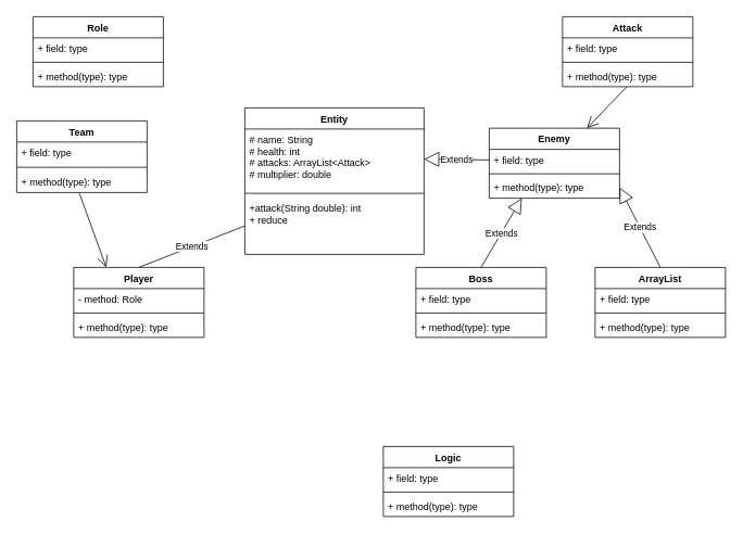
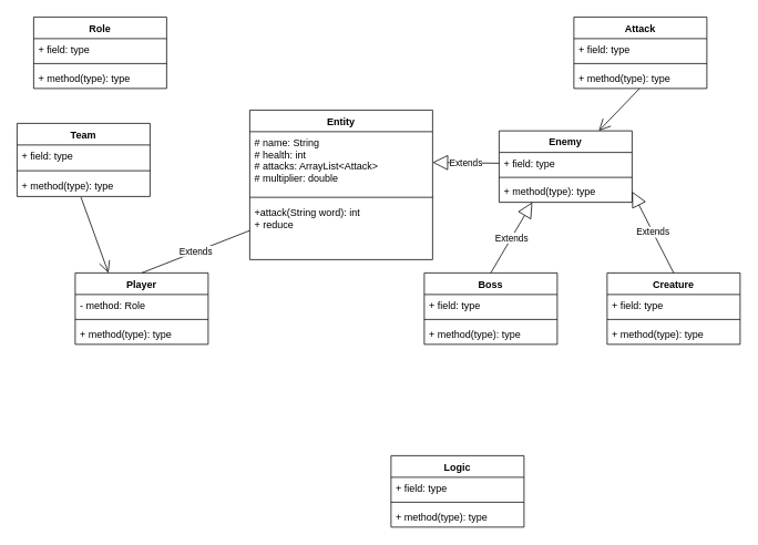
  <mxCell id="0" />
  <mxCell id="1" parent="0" />
  <mxCell id="2" value="Entity" style="swimlane;fontStyle=1;align=center;verticalAlign=top;childLayout=stackLayout;horizontal=1;startSize=26;horizontalStack=0;resizeParent=1;resizeParentMax=0;resizeLast=0;collapsible=1;marginBottom=0;" vertex="1" parent="1"><mxGeometry x="300" y="132" width="220" height="180" as="geometry" /></mxCell>
  <mxCell id="3" value="# name: String&#10;# health: int&#10;# attacks: ArrayList&lt;Attack&gt;&#10;# multiplier: double" style="text;strokeColor=none;fillColor=none;align=left;verticalAlign=top;spacingLeft=4;spacingRight=4;overflow=hidden;rotatable=0;points=[[0,0.5],[1,0.5]];portConstraint=eastwest;" vertex="1" parent="2"><mxGeometry y="26" width="220" height="74" as="geometry" /></mxCell>
  <mxCell id="4" value="" style="line;strokeWidth=1;fillColor=none;align=left;verticalAlign=middle;spacingTop=-1;spacingLeft=3;spacingRight=3;rotatable=0;labelPosition=right;points=[];portConstraint=eastwest;" vertex="1" parent="2"><mxGeometry y="100" width="220" height="10" as="geometry" /></mxCell>
- <mxCell id="5" value="+attack(String double): int&#10;+ reduce" style="text;strokeColor=none;fillColor=none;align=left;verticalAlign=top;spacingLeft=4;spacingRight=4;overflow=hidden;rotatable=0;points=[[0,0.5],[1,0.5]];portConstraint=eastwest;" vertex="1" parent="2"><mxGeometry y="110" width="220" height="70" as="geometry" /></mxCell>
+ <mxCell id="5" value="+attack(String word): int&#10;+ reduce" style="text;strokeColor=none;fillColor=none;align=left;verticalAlign=top;spacingLeft=4;spacingRight=4;overflow=hidden;rotatable=0;points=[[0,0.5],[1,0.5]];portConstraint=eastwest;" vertex="1" parent="2"><mxGeometry y="110" width="220" height="70" as="geometry" /></mxCell>
  <mxCell id="6" value="Team" style="swimlane;fontStyle=1;align=center;verticalAlign=top;childLayout=stackLayout;horizontal=1;startSize=26;horizontalStack=0;resizeParent=1;resizeParentMax=0;resizeLast=0;collapsible=1;marginBottom=0;" vertex="1" parent="1"><mxGeometry x="20" y="148" width="160" height="88" as="geometry" /></mxCell>
  <mxCell id="7" value="+ field: type" style="text;strokeColor=none;fillColor=none;align=left;verticalAlign=top;spacingLeft=4;spacingRight=4;overflow=hidden;rotatable=0;points=[[0,0.5],[1,0.5]];portConstraint=eastwest;" vertex="1" parent="6"><mxGeometry y="26" width="160" height="26" as="geometry" /></mxCell>
  <mxCell id="8" value="" style="line;strokeWidth=1;fillColor=none;align=left;verticalAlign=middle;spacingTop=-1;spacingLeft=3;spacingRight=3;rotatable=0;labelPosition=right;points=[];portConstraint=eastwest;" vertex="1" parent="6"><mxGeometry y="52" width="160" height="10" as="geometry" /></mxCell>
  <mxCell id="9" value="+ method(type): type" style="text;strokeColor=none;fillColor=none;align=left;verticalAlign=top;spacingLeft=4;spacingRight=4;overflow=hidden;rotatable=0;points=[[0,0.5],[1,0.5]];portConstraint=eastwest;" vertex="1" parent="6"><mxGeometry y="62" width="160" height="26" as="geometry" /></mxCell>
  <mxCell id="10" value="Enemy" style="swimlane;fontStyle=1;align=center;verticalAlign=top;childLayout=stackLayout;horizontal=1;startSize=26;horizontalStack=0;resizeParent=1;resizeParentMax=0;resizeLast=0;collapsible=1;marginBottom=0;" vertex="1" parent="1"><mxGeometry x="600" y="157" width="160" height="86" as="geometry" /></mxCell>
  <mxCell id="11" value="+ field: type" style="text;strokeColor=none;fillColor=none;align=left;verticalAlign=top;spacingLeft=4;spacingRight=4;overflow=hidden;rotatable=0;points=[[0,0.5],[1,0.5]];portConstraint=eastwest;" vertex="1" parent="10"><mxGeometry y="26" width="160" height="26" as="geometry" /></mxCell>
  <mxCell id="12" value="" style="line;strokeWidth=1;fillColor=none;align=left;verticalAlign=middle;spacingTop=-1;spacingLeft=3;spacingRight=3;rotatable=0;labelPosition=right;points=[];portConstraint=eastwest;" vertex="1" parent="10"><mxGeometry y="52" width="160" height="8" as="geometry" /></mxCell>
  <mxCell id="13" value="+ method(type): type" style="text;strokeColor=none;fillColor=none;align=left;verticalAlign=top;spacingLeft=4;spacingRight=4;overflow=hidden;rotatable=0;points=[[0,0.5],[1,0.5]];portConstraint=eastwest;" vertex="1" parent="10"><mxGeometry y="60" width="160" height="26" as="geometry" /></mxCell>
  <mxCell id="14" value="Boss" style="swimlane;fontStyle=1;align=center;verticalAlign=top;childLayout=stackLayout;horizontal=1;startSize=26;horizontalStack=0;resizeParent=1;resizeParentMax=0;resizeLast=0;collapsible=1;marginBottom=0;" vertex="1" parent="1"><mxGeometry x="510" y="328" width="160" height="86" as="geometry" /></mxCell>
  <mxCell id="15" value="+ field: type" style="text;strokeColor=none;fillColor=none;align=left;verticalAlign=top;spacingLeft=4;spacingRight=4;overflow=hidden;rotatable=0;points=[[0,0.5],[1,0.5]];portConstraint=eastwest;" vertex="1" parent="14"><mxGeometry y="26" width="160" height="26" as="geometry" /></mxCell>
  <mxCell id="16" value="" style="line;strokeWidth=1;fillColor=none;align=left;verticalAlign=middle;spacingTop=-1;spacingLeft=3;spacingRight=3;rotatable=0;labelPosition=right;points=[];portConstraint=eastwest;" vertex="1" parent="14"><mxGeometry y="52" width="160" height="8" as="geometry" /></mxCell>
  <mxCell id="17" value="+ method(type): type" style="text;strokeColor=none;fillColor=none;align=left;verticalAlign=top;spacingLeft=4;spacingRight=4;overflow=hidden;rotatable=0;points=[[0,0.5],[1,0.5]];portConstraint=eastwest;" vertex="1" parent="14"><mxGeometry y="60" width="160" height="26" as="geometry" /></mxCell>
- <mxCell id="18" value="ArrayList" style="swimlane;fontStyle=1;align=center;verticalAlign=top;childLayout=stackLayout;horizontal=1;startSize=26;horizontalStack=0;resizeParent=1;resizeParentMax=0;resizeLast=0;collapsible=1;marginBottom=0;" vertex="1" parent="1"><mxGeometry x="730" y="328" width="160" height="86" as="geometry" /></mxCell>
+ <mxCell id="18" value="Creature" style="swimlane;fontStyle=1;align=center;verticalAlign=top;childLayout=stackLayout;horizontal=1;startSize=26;horizontalStack=0;resizeParent=1;resizeParentMax=0;resizeLast=0;collapsible=1;marginBottom=0;" vertex="1" parent="1"><mxGeometry x="730" y="328" width="160" height="86" as="geometry" /></mxCell>
  <mxCell id="19" value="+ field: type" style="text;strokeColor=none;fillColor=none;align=left;verticalAlign=top;spacingLeft=4;spacingRight=4;overflow=hidden;rotatable=0;points=[[0,0.5],[1,0.5]];portConstraint=eastwest;" vertex="1" parent="18"><mxGeometry y="26" width="160" height="26" as="geometry" /></mxCell>
  <mxCell id="20" value="" style="line;strokeWidth=1;fillColor=none;align=left;verticalAlign=middle;spacingTop=-1;spacingLeft=3;spacingRight=3;rotatable=0;labelPosition=right;points=[];portConstraint=eastwest;" vertex="1" parent="18"><mxGeometry y="52" width="160" height="8" as="geometry" /></mxCell>
  <mxCell id="21" value="+ method(type): type" style="text;strokeColor=none;fillColor=none;align=left;verticalAlign=top;spacingLeft=4;spacingRight=4;overflow=hidden;rotatable=0;points=[[0,0.5],[1,0.5]];portConstraint=eastwest;" vertex="1" parent="18"><mxGeometry y="60" width="160" height="26" as="geometry" /></mxCell>
  <mxCell id="22" value="Logic&#10;" style="swimlane;fontStyle=1;align=center;verticalAlign=top;childLayout=stackLayout;horizontal=1;startSize=26;horizontalStack=0;resizeParent=1;resizeParentMax=0;resizeLast=0;collapsible=1;marginBottom=0;" vertex="1" parent="1"><mxGeometry x="470" y="548" width="160" height="86" as="geometry" /></mxCell>
  <mxCell id="23" value="+ field: type" style="text;strokeColor=none;fillColor=none;align=left;verticalAlign=top;spacingLeft=4;spacingRight=4;overflow=hidden;rotatable=0;points=[[0,0.5],[1,0.5]];portConstraint=eastwest;" vertex="1" parent="22"><mxGeometry y="26" width="160" height="26" as="geometry" /></mxCell>
  <mxCell id="24" value="" style="line;strokeWidth=1;fillColor=none;align=left;verticalAlign=middle;spacingTop=-1;spacingLeft=3;spacingRight=3;rotatable=0;labelPosition=right;points=[];portConstraint=eastwest;" vertex="1" parent="22"><mxGeometry y="52" width="160" height="8" as="geometry" /></mxCell>
  <mxCell id="25" value="+ method(type): type" style="text;strokeColor=none;fillColor=none;align=left;verticalAlign=top;spacingLeft=4;spacingRight=4;overflow=hidden;rotatable=0;points=[[0,0.5],[1,0.5]];portConstraint=eastwest;" vertex="1" parent="22"><mxGeometry y="60" width="160" height="26" as="geometry" /></mxCell>
  <mxCell id="26" value="Attack" style="swimlane;fontStyle=1;align=center;verticalAlign=top;childLayout=stackLayout;horizontal=1;startSize=26;horizontalStack=0;resizeParent=1;resizeParentMax=0;resizeLast=0;collapsible=1;marginBottom=0;" vertex="1" parent="1"><mxGeometry x="690" y="20" width="160" height="86" as="geometry" /></mxCell>
  <mxCell id="27" value="+ field: type" style="text;strokeColor=none;fillColor=none;align=left;verticalAlign=top;spacingLeft=4;spacingRight=4;overflow=hidden;rotatable=0;points=[[0,0.5],[1,0.5]];portConstraint=eastwest;" vertex="1" parent="26"><mxGeometry y="26" width="160" height="26" as="geometry" /></mxCell>
  <mxCell id="28" value="" style="line;strokeWidth=1;fillColor=none;align=left;verticalAlign=middle;spacingTop=-1;spacingLeft=3;spacingRight=3;rotatable=0;labelPosition=right;points=[];portConstraint=eastwest;" vertex="1" parent="26"><mxGeometry y="52" width="160" height="8" as="geometry" /></mxCell>
  <mxCell id="29" value="+ method(type): type" style="text;strokeColor=none;fillColor=none;align=left;verticalAlign=top;spacingLeft=4;spacingRight=4;overflow=hidden;rotatable=0;points=[[0,0.5],[1,0.5]];portConstraint=eastwest;" vertex="1" parent="26"><mxGeometry y="60" width="160" height="26" as="geometry" /></mxCell>
  <mxCell id="30" value="Role" style="swimlane;fontStyle=1;align=center;verticalAlign=top;childLayout=stackLayout;horizontal=1;startSize=26;horizontalStack=0;resizeParent=1;resizeParentMax=0;resizeLast=0;collapsible=1;marginBottom=0;" vertex="1" parent="1"><mxGeometry x="40" y="20" width="160" height="86" as="geometry" /></mxCell>
  <mxCell id="31" value="+ field: type" style="text;strokeColor=none;fillColor=none;align=left;verticalAlign=top;spacingLeft=4;spacingRight=4;overflow=hidden;rotatable=0;points=[[0,0.5],[1,0.5]];portConstraint=eastwest;" vertex="1" parent="30"><mxGeometry y="26" width="160" height="26" as="geometry" /></mxCell>
  <mxCell id="32" value="" style="line;strokeWidth=1;fillColor=none;align=left;verticalAlign=middle;spacingTop=-1;spacingLeft=3;spacingRight=3;rotatable=0;labelPosition=right;points=[];portConstraint=eastwest;" vertex="1" parent="30"><mxGeometry y="52" width="160" height="8" as="geometry" /></mxCell>
  <mxCell id="33" value="+ method(type): type" style="text;strokeColor=none;fillColor=none;align=left;verticalAlign=top;spacingLeft=4;spacingRight=4;overflow=hidden;rotatable=0;points=[[0,0.5],[1,0.5]];portConstraint=eastwest;" vertex="1" parent="30"><mxGeometry y="60" width="160" height="26" as="geometry" /></mxCell>
  <mxCell id="34" value="Extends" style="endArrow=block;endSize=16;endFill=0;html=1;entryX=0.25;entryY=1;entryDx=0;entryDy=0;exitX=0.5;exitY=0;exitDx=0;exitDy=0;entryPerimeter=0;" edge="1" parent="1" source="14" target="13"><mxGeometry width="160" relative="1" as="geometry"><mxPoint x="700" y="188" as="sourcePoint" /><mxPoint x="860" y="188" as="targetPoint" /></mxGeometry></mxCell>
  <mxCell id="35" value="Extends" style="endArrow=block;endSize=16;endFill=0;html=1;exitX=0.5;exitY=0;exitDx=0;exitDy=0;entryX=1;entryY=0.5;entryDx=0;entryDy=0;" edge="1" parent="1" source="18" target="13"><mxGeometry width="160" relative="1" as="geometry"><mxPoint x="1150" y="188" as="sourcePoint" /><mxPoint x="1310" y="188" as="targetPoint" /></mxGeometry></mxCell>
  <mxCell id="36" value="Player" style="swimlane;fontStyle=1;align=center;verticalAlign=top;childLayout=stackLayout;horizontal=1;startSize=26;horizontalStack=0;resizeParent=1;resizeParentMax=0;resizeLast=0;collapsible=1;marginBottom=0;" vertex="1" parent="1"><mxGeometry x="90" y="328" width="160" height="86" as="geometry" /></mxCell>
  <mxCell id="37" value="- method: Role" style="text;strokeColor=none;fillColor=none;align=left;verticalAlign=top;spacingLeft=4;spacingRight=4;overflow=hidden;rotatable=0;points=[[0,0.5],[1,0.5]];portConstraint=eastwest;" vertex="1" parent="36"><mxGeometry y="26" width="160" height="26" as="geometry" /></mxCell>
  <mxCell id="38" value="" style="line;strokeWidth=1;fillColor=none;align=left;verticalAlign=middle;spacingTop=-1;spacingLeft=3;spacingRight=3;rotatable=0;labelPosition=right;points=[];portConstraint=eastwest;" vertex="1" parent="36"><mxGeometry y="52" width="160" height="8" as="geometry" /></mxCell>
  <mxCell id="39" value="+ method(type): type" style="text;strokeColor=none;fillColor=none;align=left;verticalAlign=top;spacingLeft=4;spacingRight=4;overflow=hidden;rotatable=0;points=[[0,0.5],[1,0.5]];portConstraint=eastwest;" vertex="1" parent="36"><mxGeometry y="60" width="160" height="26" as="geometry" /></mxCell>
  <mxCell id="40" value="Extends" style="endArrow=none;endSize=16;endFill=0;html=1;exitX=0.5;exitY=0;exitDx=0;exitDy=0;entryX=0;entryY=0.5;entryDx=0;entryDy=0;" edge="1" parent="1" source="36" target="5"><mxGeometry width="160" relative="1" as="geometry"><mxPoint x="440" y="368" as="sourcePoint" /><mxPoint x="600" y="368" as="targetPoint" /></mxGeometry></mxCell>
  <mxCell id="41" value="" style="endArrow=open;endFill=1;endSize=12;html=1;exitX=0.481;exitY=1.038;exitDx=0;exitDy=0;exitPerimeter=0;entryX=0.25;entryY=0;entryDx=0;entryDy=0;" edge="1" parent="1" source="9" target="36"><mxGeometry width="160" relative="1" as="geometry"><mxPoint x="90" y="258" as="sourcePoint" /><mxPoint x="250" y="258" as="targetPoint" /></mxGeometry></mxCell>
  <mxCell id="42" value="Extends" style="endArrow=block;endSize=16;endFill=0;html=1;exitX=0;exitY=0.5;exitDx=0;exitDy=0;entryX=1;entryY=0.5;entryDx=0;entryDy=0;" edge="1" parent="1" source="11" target="3"><mxGeometry width="160" relative="1" as="geometry"><mxPoint x="520" y="68" as="sourcePoint" /><mxPoint x="680" y="68" as="targetPoint" /></mxGeometry></mxCell>
  <mxCell id="43" value="" style="endArrow=open;endFill=1;endSize=12;html=1;exitX=0.494;exitY=1;exitDx=0;exitDy=0;exitPerimeter=0;entryX=0.75;entryY=0;entryDx=0;entryDy=0;" edge="1" parent="1" source="29" target="10"><mxGeometry width="160" relative="1" as="geometry"><mxPoint x="870" y="168" as="sourcePoint" /><mxPoint x="1030" y="168" as="targetPoint" /></mxGeometry></mxCell>
